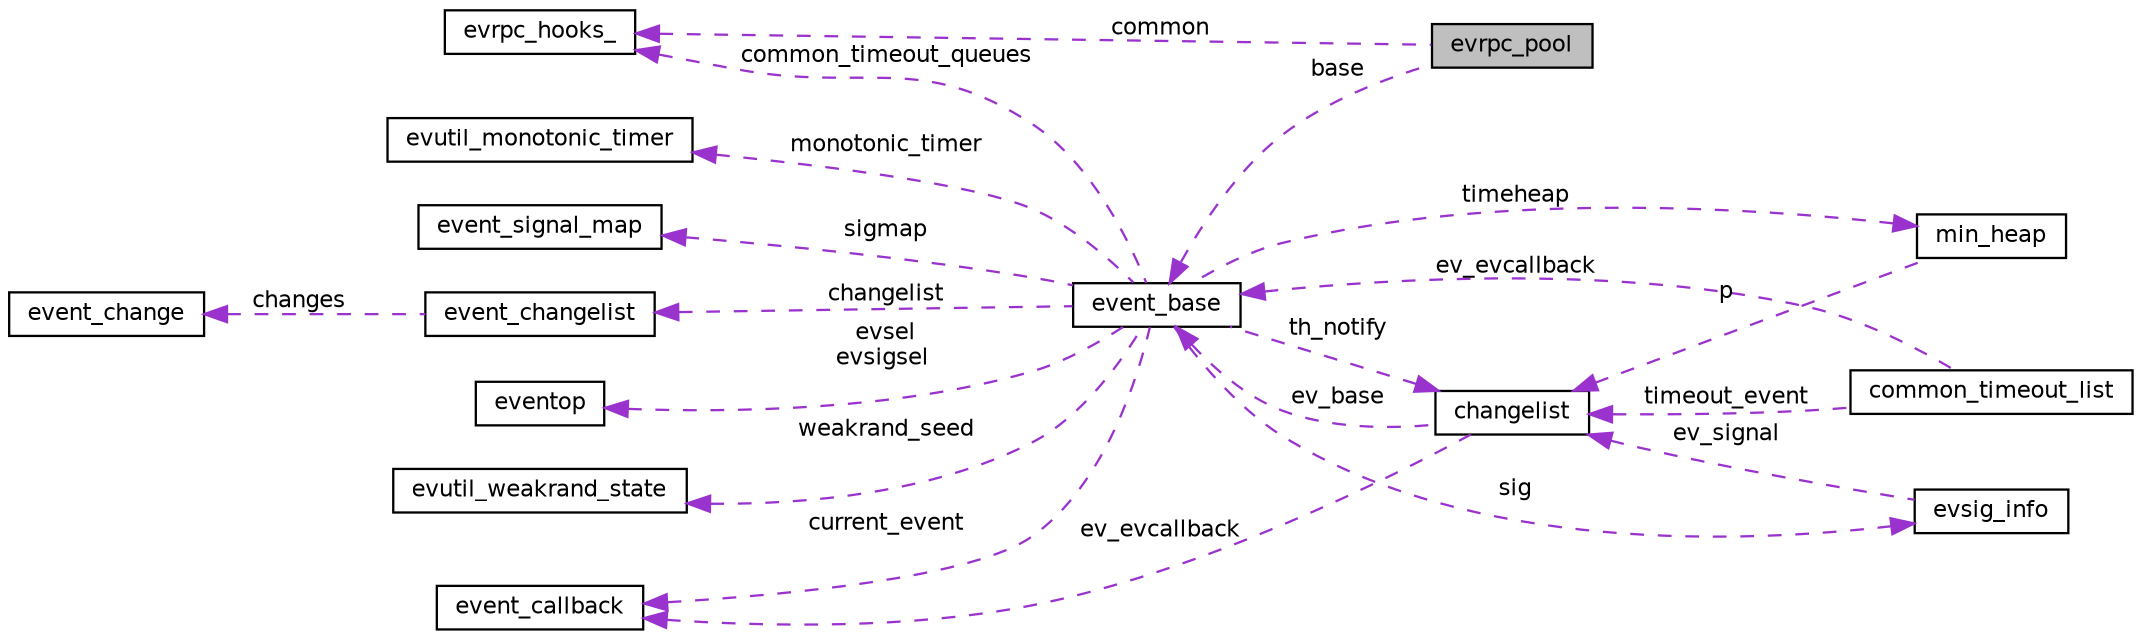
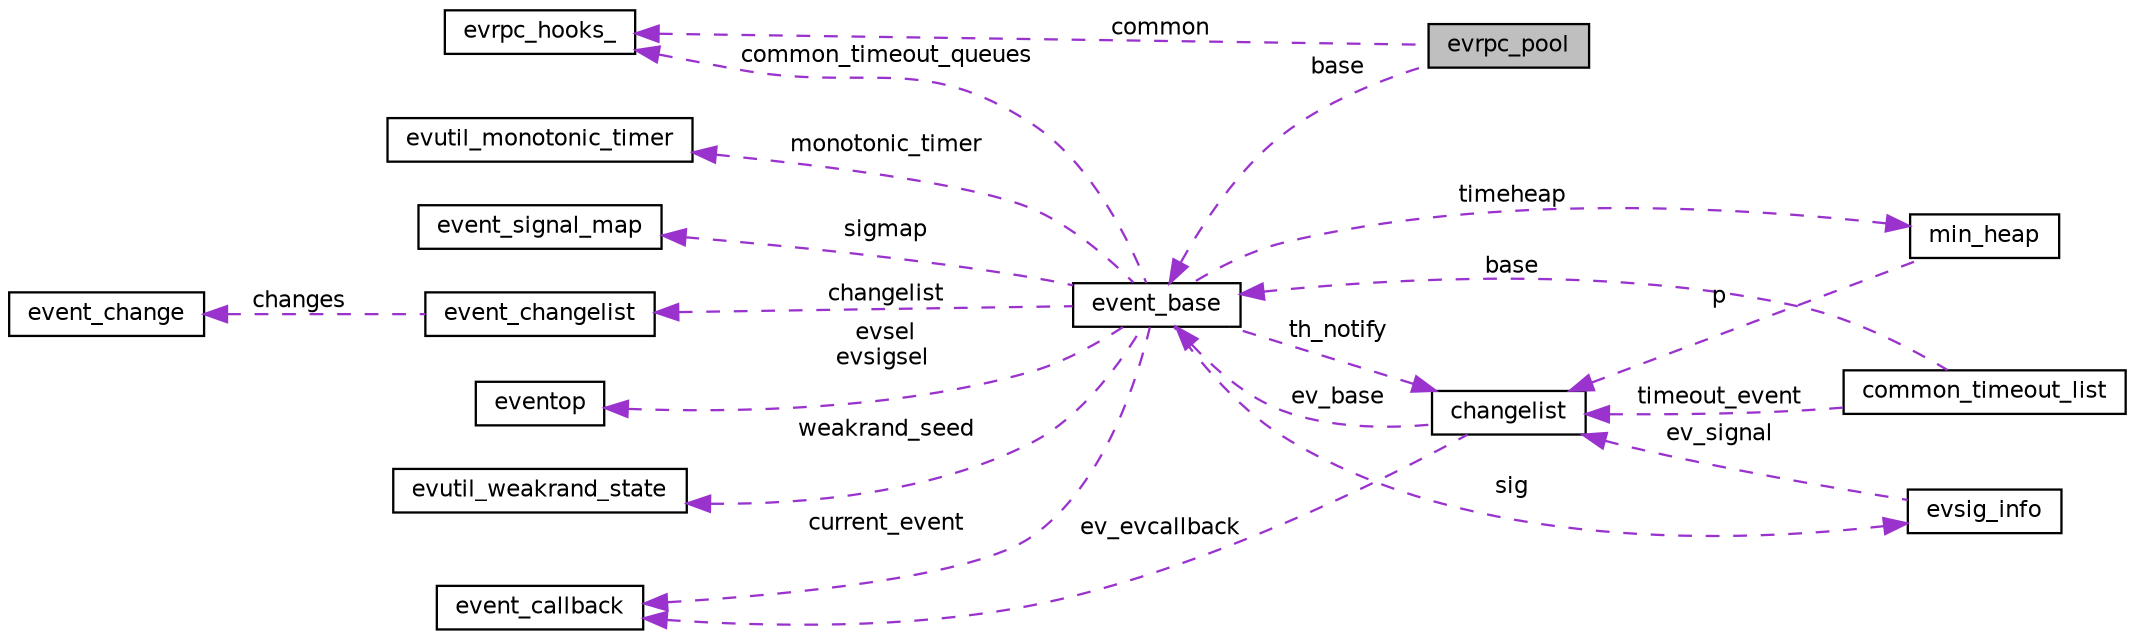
  digraph {
    rankdir=LR
    node [color=black fillcolor=white fontname=Helvetica fontsize=10 shape=record style=filled]
    edge [color=darkorchid3 dir=back fontname=Helvetica fontsize=10 labelfontname=Helvetica labelfontsize=10 style=dashed]
    n1 [fillcolor=grey75 fontcolor=black height=0.2 label=evrpc_pool width=0.4]
    n2 [height=0.2 label=evrpc_hooks_ width=0.4]
    n3 [height=0.2 label=event_base width=0.4]
    n4 [height=0.2 label=changelist width=0.4]
    n5 [height=0.2 label=common_timeout_list width=0.4]
    n6 [height=0.2 label=evsig_info width=0.4]
    n7 [height=0.2 label=min_heap width=0.4]
    n8 [height=0.2 label=eventop width=0.4]
    n9 [height=0.2 label=event_callback width=0.4]
    n10 [height=0.2 label=evutil_monotonic_timer width=0.4]
    n11 [height=0.2 label=event_signal_map width=0.4]
    n12 [height=0.2 label=event_changelist width=0.4]
    n13 [height=0.2 label=event_change width=0.4]
    n14 [height=0.2 label=evutil_weakrand_state width=0.4]
    n2 -> n1 [label=" common"]
    n2 -> n3 [label=" common_timeout_queues"]
    n3 -> n1 [label=" base"]
    n3 -> n4 [label=" ev_base"]
-   n3 -> n5 [label=" ev_evcallback"]
+   n3 -> n5 [label=" base"]
    n4 -> n3 [label=" th_notify"]
    n4 -> n5 [label=" timeout_event"]
    n4 -> n6 [label=" ev_signal"]
    n4 -> n7 [label=" p"]
    n6 -> n3 [label=" sig"]
    n7 -> n3 [label=" timeheap"]
    n8 -> n3 [label=" evsel\nevsigsel"]
    n9 -> n3 [label=" current_event"]
    n9 -> n4 [label=" ev_evcallback"]
    n10 -> n3 [label=" monotonic_timer"]
    n11 -> n3 [label=" sigmap"]
    n12 -> n3 [label=" changelist"]
    n13 -> n12 [label=" changes"]
    n14 -> n3 [label=" weakrand_seed"]
  }
